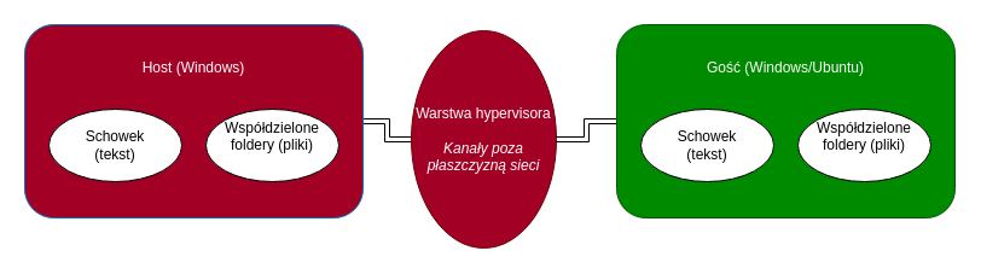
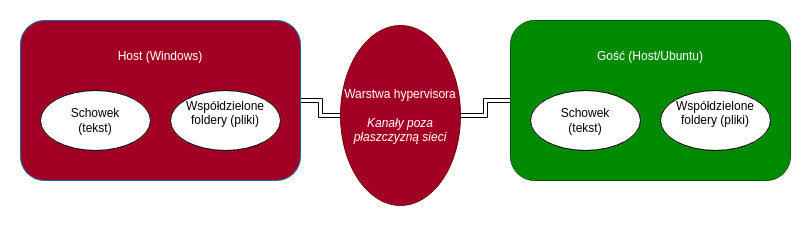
  <mxCell id="0" />
  <mxCell id="1" parent="0" />
  <mxCell id="2" value="" style="edgeStyle=orthogonalEdgeStyle;rounded=0;orthogonalLoop=1;jettySize=auto;html=1;shape=link;" edge="1" parent="1" source="3" target="6"><mxGeometry relative="1" as="geometry" /></mxCell>
  <mxCell id="3" value="&lt;div&gt;Host (Windows)&lt;/div&gt;" style="rounded=1;whiteSpace=wrap;html=1;verticalAlign=top;spacingTop=22;fillColor=#a20025;fontColor=#ffffff;strokeColor=#006EAF;" vertex="1" parent="1"><mxGeometry x="20" y="20" width="280" height="160" as="geometry" /></mxCell>
  <mxCell id="4" value="&lt;div&gt;Schowek&lt;/div&gt;&lt;div&gt;(tekst)&lt;/div&gt;" style="ellipse;whiteSpace=wrap;html=1;" vertex="1" parent="1"><mxGeometry x="40" y="90" width="110" height="60" as="geometry" /></mxCell>
  <mxCell id="5" value="&#10;Współdzielone foldery (pliki)&#10;&#10;" style="ellipse;whiteSpace=wrap;html=1;" vertex="1" parent="1"><mxGeometry x="170" y="90" width="110" height="60" as="geometry" /></mxCell>
  <mxCell id="6" value="&lt;div&gt;Warstwa hypervisora&lt;/div&gt;&lt;div&gt;&lt;br&gt;&lt;/div&gt;&lt;div&gt;&lt;i&gt;Kanały poza płaszczyzną sieci&lt;/i&gt;&lt;/div&gt;" style="ellipse;whiteSpace=wrap;html=1;fillColor=#a20025;fontColor=#ffffff;strokeColor=#6F0000;" vertex="1" parent="1"><mxGeometry x="340" y="25" width="120" height="180" as="geometry" /></mxCell>
  <mxCell id="7" value="" style="edgeStyle=orthogonalEdgeStyle;rounded=0;orthogonalLoop=1;jettySize=auto;html=1;shape=link;" edge="1" parent="1" source="8" target="6"><mxGeometry relative="1" as="geometry" /></mxCell>
- <mxCell id="8" value="&lt;div&gt;Gość (Windows/Ubuntu)&lt;/div&gt;" style="rounded=1;whiteSpace=wrap;html=1;verticalAlign=top;spacingTop=22;fillColor=#008a00;fontColor=#ffffff;strokeColor=#005700;" vertex="1" parent="1"><mxGeometry x="510" y="20" width="280" height="160" as="geometry" /></mxCell>
+ <mxCell id="8" value="&lt;div&gt;Gość (Host/Ubuntu)&lt;/div&gt;" style="rounded=1;whiteSpace=wrap;html=1;verticalAlign=top;spacingTop=22;fillColor=#008a00;fontColor=#ffffff;strokeColor=#005700;" vertex="1" parent="1"><mxGeometry x="510" y="20" width="280" height="160" as="geometry" /></mxCell>
  <mxCell id="9" value="&lt;div&gt;Schowek&lt;/div&gt;&lt;div&gt;(tekst)&lt;/div&gt;" style="ellipse;whiteSpace=wrap;html=1;" vertex="1" parent="1"><mxGeometry x="530" y="90" width="110" height="60" as="geometry" /></mxCell>
  <mxCell id="10" value="&#10;Współdzielone foldery (pliki)&#10;&#10;" style="ellipse;whiteSpace=wrap;html=1;" vertex="1" parent="1"><mxGeometry x="660" y="90" width="110" height="60" as="geometry" /></mxCell>
